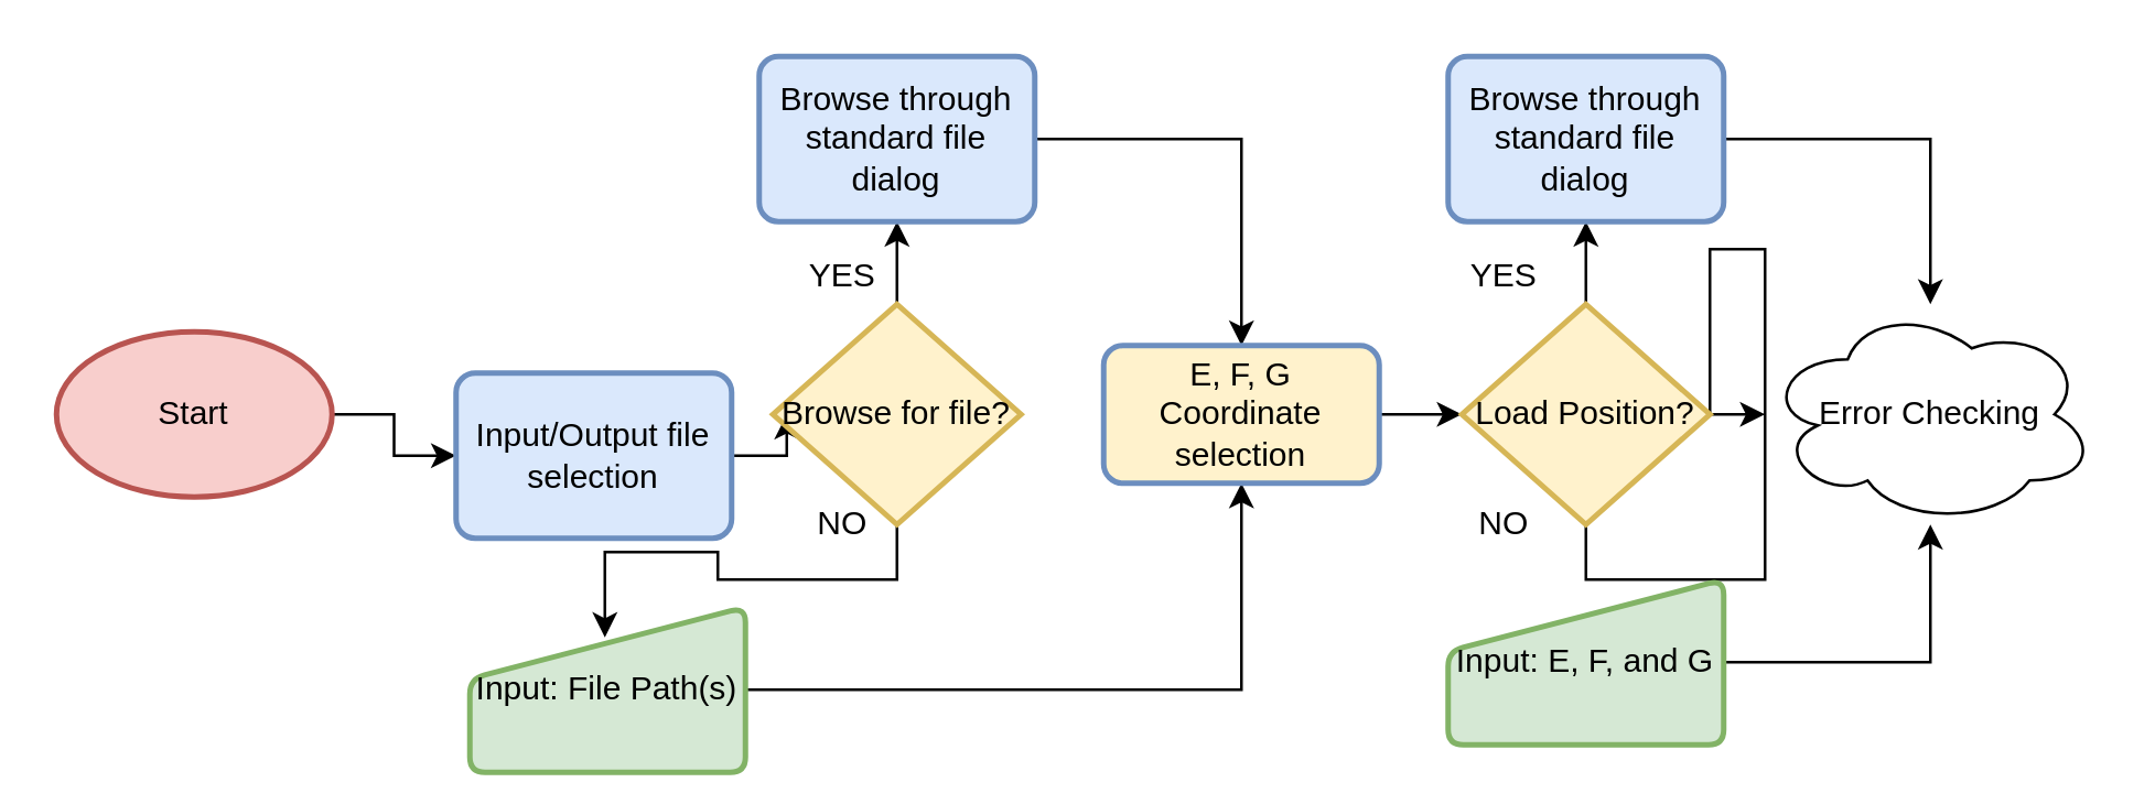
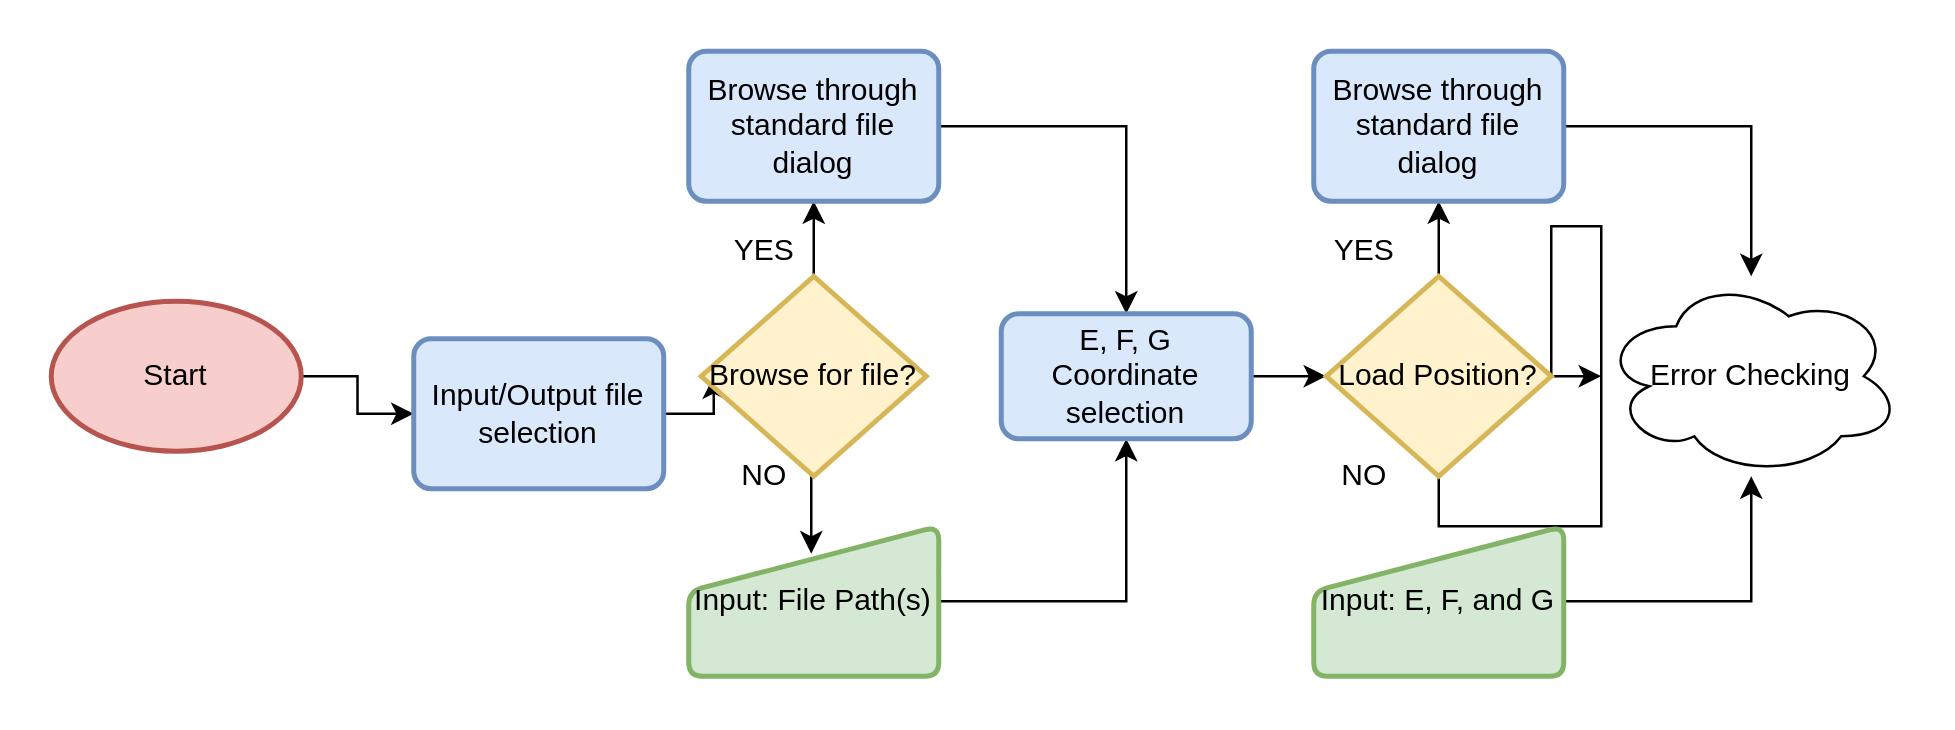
  <mxCell id="0" />
  <mxCell id="1" parent="0" />
  <mxCell id="2" value="" style="edgeStyle=orthogonalEdgeStyle;rounded=0;orthogonalLoop=1;jettySize=auto;html=1;" edge="1" parent="1" source="3" target="5"><mxGeometry relative="1" as="geometry" /></mxCell>
  <mxCell id="3" value="Start" style="strokeWidth=2;html=1;shape=mxgraph.flowchart.start_1;whiteSpace=wrap;fillColor=#f8cecc;strokeColor=#b85450;" vertex="1" parent="1"><mxGeometry x="20" y="120" width="100" height="60" as="geometry" /></mxCell>
  <mxCell id="4" value="" style="edgeStyle=orthogonalEdgeStyle;rounded=0;orthogonalLoop=1;jettySize=auto;html=1;" edge="1" parent="1" source="5" target="8"><mxGeometry relative="1" as="geometry" /></mxCell>
  <mxCell id="5" value="Input/Output file selection" style="rounded=1;whiteSpace=wrap;html=1;absoluteArcSize=1;arcSize=14;strokeWidth=2;fillColor=#dae8fc;strokeColor=#6c8ebf;" vertex="1" parent="1"><mxGeometry x="165" y="135" width="100" height="60" as="geometry" /></mxCell>
  <mxCell id="6" value="" style="edgeStyle=orthogonalEdgeStyle;rounded=0;orthogonalLoop=1;jettySize=auto;html=1;" edge="1" parent="1" source="8" target="10"><mxGeometry relative="1" as="geometry" /></mxCell>
  <mxCell id="7" style="edgeStyle=orthogonalEdgeStyle;rounded=0;orthogonalLoop=1;jettySize=auto;html=1;exitX=0.5;exitY=1;exitDx=0;exitDy=0;exitPerimeter=0;entryX=0.49;entryY=0.183;entryDx=0;entryDy=0;entryPerimeter=0;" edge="1" parent="1" source="8" target="12"><mxGeometry relative="1" as="geometry" /></mxCell>
  <mxCell id="8" value="Browse for file?" style="strokeWidth=2;html=1;shape=mxgraph.flowchart.decision;whiteSpace=wrap;fillColor=#fff2cc;strokeColor=#d6b656;" vertex="1" parent="1"><mxGeometry x="280" y="110" width="90" height="80" as="geometry" /></mxCell>
  <mxCell id="9" style="edgeStyle=orthogonalEdgeStyle;rounded=0;orthogonalLoop=1;jettySize=auto;html=1;exitX=1;exitY=0.5;exitDx=0;exitDy=0;" edge="1" parent="1" source="10" target="16"><mxGeometry relative="1" as="geometry" /></mxCell>
  <mxCell id="10" value="Browse through standard file dialog" style="rounded=1;whiteSpace=wrap;html=1;absoluteArcSize=1;arcSize=14;strokeWidth=2;fillColor=#dae8fc;strokeColor=#6c8ebf;" vertex="1" parent="1"><mxGeometry x="275" y="20" width="100" height="60" as="geometry" /></mxCell>
  <mxCell id="11" style="edgeStyle=orthogonalEdgeStyle;rounded=0;orthogonalLoop=1;jettySize=auto;html=1;exitX=1;exitY=0.5;exitDx=0;exitDy=0;" edge="1" parent="1" source="12" target="16"><mxGeometry relative="1" as="geometry" /></mxCell>
- <mxCell id="12" value="Input: File Path(s)" style="html=1;strokeWidth=2;shape=manualInput;whiteSpace=wrap;rounded=1;size=26;arcSize=11;fillColor=#d5e8d4;strokeColor=#82b366;" vertex="1" parent="1"><mxGeometry x="170" y="220" width="100" height="60" as="geometry" /></mxCell>
+ <mxCell id="12" value="Input: File Path(s)" style="html=1;strokeWidth=2;shape=manualInput;whiteSpace=wrap;rounded=1;size=26;arcSize=11;fillColor=#d5e8d4;strokeColor=#82b366;" vertex="1" parent="1"><mxGeometry x="275" y="210" width="100" height="60" as="geometry" /></mxCell>
  <mxCell id="13" value="NO" style="text;html=1;align=center;verticalAlign=middle;resizable=0;points=[];autosize=1;" vertex="1" parent="1"><mxGeometry x="290" y="180" width="30" height="20" as="geometry" /></mxCell>
  <mxCell id="14" value="YES" style="text;html=1;align=center;verticalAlign=middle;resizable=0;points=[];autosize=1;" vertex="1" parent="1"><mxGeometry x="285" y="90" width="40" height="20" as="geometry" /></mxCell>
  <mxCell id="15" value="" style="edgeStyle=orthogonalEdgeStyle;rounded=0;orthogonalLoop=1;jettySize=auto;html=1;" edge="1" parent="1" source="16" target="19"><mxGeometry relative="1" as="geometry" /></mxCell>
- <mxCell id="16" value="E, F, G Coordinate selection" style="rounded=1;whiteSpace=wrap;html=1;absoluteArcSize=1;arcSize=14;strokeWidth=2;fillColor=#fff2cc;strokeColor=#6c8ebf;" vertex="1" parent="1"><mxGeometry x="400" y="125" width="100" height="50" as="geometry" /></mxCell>
+ <mxCell id="16" value="E, F, G Coordinate selection" style="rounded=1;whiteSpace=wrap;html=1;absoluteArcSize=1;arcSize=14;strokeWidth=2;fillColor=#dae8fc;strokeColor=#6c8ebf;" vertex="1" parent="1"><mxGeometry x="400" y="125" width="100" height="50" as="geometry" /></mxCell>
  <mxCell id="17" style="edgeStyle=orthogonalEdgeStyle;rounded=0;orthogonalLoop=1;jettySize=auto;html=1;exitX=0.5;exitY=1;exitDx=0;exitDy=0;exitPerimeter=0;" edge="1" parent="1" source="19" target="24"><mxGeometry relative="1" as="geometry" /></mxCell>
  <mxCell id="18" value="" style="edgeStyle=orthogonalEdgeStyle;rounded=0;orthogonalLoop=1;jettySize=auto;html=1;" edge="1" parent="1" source="19" target="21"><mxGeometry relative="1" as="geometry" /></mxCell>
  <mxCell id="19" value="Load Position?" style="strokeWidth=2;html=1;shape=mxgraph.flowchart.decision;whiteSpace=wrap;fillColor=#fff2cc;strokeColor=#d6b656;" vertex="1" parent="1"><mxGeometry x="530" y="110" width="90" height="80" as="geometry" /></mxCell>
  <mxCell id="20" style="edgeStyle=orthogonalEdgeStyle;rounded=0;orthogonalLoop=1;jettySize=auto;html=1;exitX=1;exitY=0.5;exitDx=0;exitDy=0;" edge="1" parent="1" source="21" target="24"><mxGeometry relative="1" as="geometry" /></mxCell>
  <mxCell id="21" value="Browse through standard file dialog" style="rounded=1;whiteSpace=wrap;html=1;absoluteArcSize=1;arcSize=14;strokeWidth=2;fillColor=#dae8fc;strokeColor=#6c8ebf;" vertex="1" parent="1"><mxGeometry x="525" y="20" width="100" height="60" as="geometry" /></mxCell>
  <mxCell id="22" style="edgeStyle=orthogonalEdgeStyle;rounded=0;orthogonalLoop=1;jettySize=auto;html=1;exitX=1;exitY=0.5;exitDx=0;exitDy=0;" edge="1" parent="1" source="23" target="24"><mxGeometry relative="1" as="geometry" /></mxCell>
  <mxCell id="23" value="Input: E, F, and G" style="html=1;strokeWidth=2;shape=manualInput;whiteSpace=wrap;rounded=1;size=26;arcSize=11;fillColor=#d5e8d4;strokeColor=#82b366;" vertex="1" parent="1"><mxGeometry x="525" y="210" width="100" height="60" as="geometry" /></mxCell>
  <mxCell id="24" value="Error Checking" style="ellipse;shape=cloud;whiteSpace=wrap;html=1;" vertex="1" parent="1"><mxGeometry x="640" y="110" width="120" height="80" as="geometry" /></mxCell>
  <mxCell id="25" value="NO" style="text;html=1;align=center;verticalAlign=middle;resizable=0;points=[];autosize=1;" vertex="1" parent="1"><mxGeometry x="530" y="180" width="30" height="20" as="geometry" /></mxCell>
  <mxCell id="26" value="YES" style="text;html=1;align=center;verticalAlign=middle;resizable=0;points=[];autosize=1;" vertex="1" parent="1"><mxGeometry x="525" y="90" width="40" height="20" as="geometry" /></mxCell>
